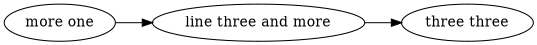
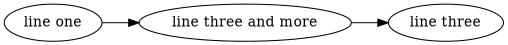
  digraph {
    rankdir=LR
-   n1 [label="more one"]
+   n1 [label="line one"]
    n2 [label="line three and more"]
-   n3 [label="three three"]
+   n3 [label="line three"]
    n1 -> n2
    n2 -> n3
  }
